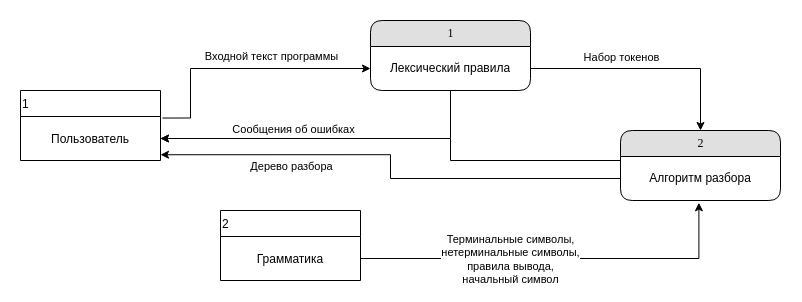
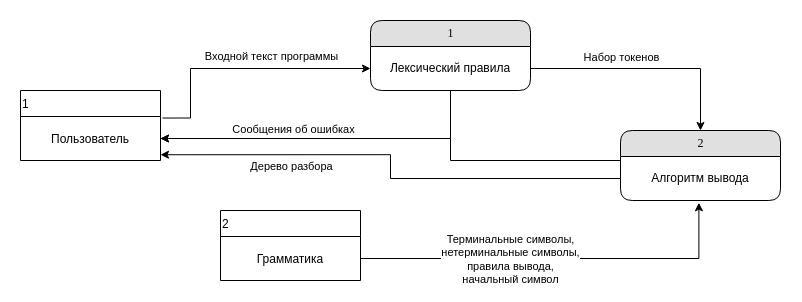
  <mxCell id="0" />
  <mxCell id="1" parent="0" />
  <mxCell id="2" style="edgeStyle=orthogonalEdgeStyle;rounded=0;orthogonalLoop=1;jettySize=auto;html=1;entryX=0;entryY=0.5;entryDx=0;entryDy=0;exitX=1.014;exitY=0.035;exitDx=0;exitDy=0;exitPerimeter=0;" edge="1" parent="1" source="16" target="7"><mxGeometry relative="1" as="geometry"><mxPoint x="460" y="-70" as="targetPoint" /><mxPoint x="190" y="68" as="sourcePoint" /><Array as="points"><mxPoint x="190" y="118" /><mxPoint x="190" y="68" /></Array></mxGeometry></mxCell>
  <mxCell id="3" value="Входной текст программы" style="edgeLabel;html=1;align=center;verticalAlign=middle;resizable=0;points=[];" vertex="1" connectable="0" parent="2"><mxGeometry x="-0.333" relative="1" as="geometry"><mxPoint x="71.69" y="-13" as="offset" /></mxGeometry></mxCell>
  <mxCell id="4" style="edgeStyle=orthogonalEdgeStyle;rounded=0;orthogonalLoop=1;jettySize=auto;html=1;entryX=1;entryY=0.5;entryDx=0;entryDy=0;" edge="1" parent="1" source="6" target="16"><mxGeometry relative="1" as="geometry"><mxPoint x="190" y="130" as="targetPoint" /><Array as="points"><mxPoint x="450" y="138" /></Array></mxGeometry></mxCell>
  <mxCell id="5" value="Сообщения об ошибках" style="edgeLabel;html=1;align=center;verticalAlign=middle;resizable=0;points=[];" vertex="1" connectable="0" parent="4"><mxGeometry x="0.397" y="-4" relative="1" as="geometry"><mxPoint x="30.53" y="-6" as="offset" /></mxGeometry></mxCell>
  <mxCell id="6" value="1" style="swimlane;html=1;fontStyle=0;childLayout=stackLayout;horizontal=1;startSize=26;fillColor=#e0e0e0;horizontalStack=0;resizeParent=1;resizeLast=0;collapsible=1;marginBottom=0;swimlaneFillColor=#ffffff;align=center;rounded=1;shadow=0;comic=0;labelBackgroundColor=none;strokeWidth=1;fontFamily=Verdana;fontSize=12" parent="1" vertex="1"><mxGeometry x="370" y="20" width="160" height="70" as="geometry" /></mxCell>
  <mxCell id="7" value="Лексический правила" style="text;html=1;strokeColor=none;fillColor=none;spacingLeft=4;spacingRight=4;whiteSpace=wrap;overflow=hidden;rotatable=0;points=[[0,0.5],[1,0.5]];portConstraint=eastwest;align=center;verticalAlign=middle;" parent="6" vertex="1"><mxGeometry y="26" width="160" height="44" as="geometry" /></mxCell>
  <mxCell id="8" style="edgeStyle=orthogonalEdgeStyle;rounded=0;orthogonalLoop=1;jettySize=auto;html=1;exitX=0;exitY=0.5;exitDx=0;exitDy=0;entryX=1;entryY=0.869;entryDx=0;entryDy=0;entryPerimeter=0;" edge="1" parent="1" source="13" target="16"><mxGeometry relative="1" as="geometry"><mxPoint x="190" y="178" as="targetPoint" /><mxPoint x="320" y="190" as="sourcePoint" /></mxGeometry></mxCell>
  <mxCell id="9" value="Дерево разбора" style="edgeLabel;html=1;align=center;verticalAlign=middle;resizable=0;points=[];" vertex="1" connectable="0" parent="8"><mxGeometry x="-0.333" relative="1" as="geometry"><mxPoint x="-168.82" y="-13" as="offset" /></mxGeometry></mxCell>
  <mxCell id="10" style="edgeStyle=orthogonalEdgeStyle;rounded=0;orthogonalLoop=1;jettySize=auto;html=1;entryX=0.5;entryY=0;entryDx=0;entryDy=0;" edge="1" parent="1" source="7" target="12"><mxGeometry relative="1" as="geometry" /></mxCell>
  <mxCell id="11" value="Набор токенов" style="edgeLabel;html=1;align=center;verticalAlign=middle;resizable=0;points=[];" vertex="1" connectable="0" parent="10"><mxGeometry x="-0.39" y="3" relative="1" as="geometry"><mxPoint x="19.41" y="-9" as="offset" /></mxGeometry></mxCell>
  <mxCell id="12" value="2" style="swimlane;html=1;fontStyle=0;childLayout=stackLayout;horizontal=1;startSize=26;fillColor=#e0e0e0;horizontalStack=0;resizeParent=1;resizeLast=0;collapsible=1;marginBottom=0;swimlaneFillColor=#ffffff;align=center;rounded=1;shadow=0;comic=0;labelBackgroundColor=none;strokeWidth=1;fontFamily=Verdana;fontSize=12" vertex="1" parent="1"><mxGeometry x="620" y="130" width="160" height="70" as="geometry" /></mxCell>
- <mxCell id="13" value="Алгоритм разбора" style="text;html=1;strokeColor=none;fillColor=none;spacingLeft=4;spacingRight=4;whiteSpace=wrap;overflow=hidden;rotatable=0;points=[[0,0.5],[1,0.5]];portConstraint=eastwest;align=center;verticalAlign=middle;" vertex="1" parent="12"><mxGeometry y="26" width="160" height="44" as="geometry" /></mxCell>
+ <mxCell id="13" value="Алгоритм вывода" style="text;html=1;strokeColor=none;fillColor=none;spacingLeft=4;spacingRight=4;whiteSpace=wrap;overflow=hidden;rotatable=0;points=[[0,0.5],[1,0.5]];portConstraint=eastwest;align=center;verticalAlign=middle;" vertex="1" parent="12"><mxGeometry y="26" width="160" height="44" as="geometry" /></mxCell>
  <mxCell id="14" style="edgeStyle=orthogonalEdgeStyle;rounded=0;orthogonalLoop=1;jettySize=auto;html=1;entryX=1;entryY=0.5;entryDx=0;entryDy=0;" edge="1" parent="1" source="13" target="16"><mxGeometry relative="1" as="geometry"><mxPoint x="190" y="130" as="targetPoint" /><Array as="points"><mxPoint x="450" y="160" /><mxPoint x="450" y="138" /></Array></mxGeometry></mxCell>
  <mxCell id="15" value="1" style="swimlane;fontStyle=0;childLayout=stackLayout;horizontal=1;startSize=26;fillColor=none;horizontalStack=0;resizeParent=1;resizeParentMax=0;resizeLast=0;collapsible=1;marginBottom=0;align=left;" vertex="1" parent="1"><mxGeometry x="20" y="90" width="140" height="70" as="geometry" /></mxCell>
  <mxCell id="16" value="Пользователь" style="text;strokeColor=none;fillColor=none;align=center;verticalAlign=middle;spacingLeft=4;spacingRight=4;overflow=hidden;rotatable=0;points=[[0,0.5],[1,0.5]];portConstraint=eastwest;" vertex="1" parent="15"><mxGeometry y="26" width="140" height="44" as="geometry" /></mxCell>
  <mxCell id="17" style="edgeStyle=orthogonalEdgeStyle;rounded=0;orthogonalLoop=1;jettySize=auto;html=1;entryX=0.49;entryY=1.051;entryDx=0;entryDy=0;entryPerimeter=0;exitX=1;exitY=0.5;exitDx=0;exitDy=0;" edge="1" parent="1" source="20" target="13"><mxGeometry relative="1" as="geometry"><Array as="points"><mxPoint x="698" y="258" /></Array></mxGeometry></mxCell>
  <mxCell id="18" value="Терминальные символы,&lt;br&gt;нетерминальные символы,&lt;br&gt;правила вывода,&lt;br&gt;начальный символ" style="edgeLabel;html=1;align=center;verticalAlign=middle;resizable=0;points=[];" vertex="1" connectable="0" parent="17"><mxGeometry x="-0.375" y="4" relative="1" as="geometry"><mxPoint x="26.47" y="4" as="offset" /></mxGeometry></mxCell>
  <mxCell id="19" value="2" style="swimlane;fontStyle=0;childLayout=stackLayout;horizontal=1;startSize=26;fillColor=none;horizontalStack=0;resizeParent=1;resizeParentMax=0;resizeLast=0;collapsible=1;marginBottom=0;align=left;" vertex="1" parent="1"><mxGeometry x="220" y="210" width="140" height="70" as="geometry" /></mxCell>
  <mxCell id="20" value="Грамматика" style="text;strokeColor=none;fillColor=none;align=center;verticalAlign=middle;spacingLeft=4;spacingRight=4;overflow=hidden;rotatable=0;points=[[0,0.5],[1,0.5]];portConstraint=eastwest;" vertex="1" parent="19"><mxGeometry y="26" width="140" height="44" as="geometry" /></mxCell>
